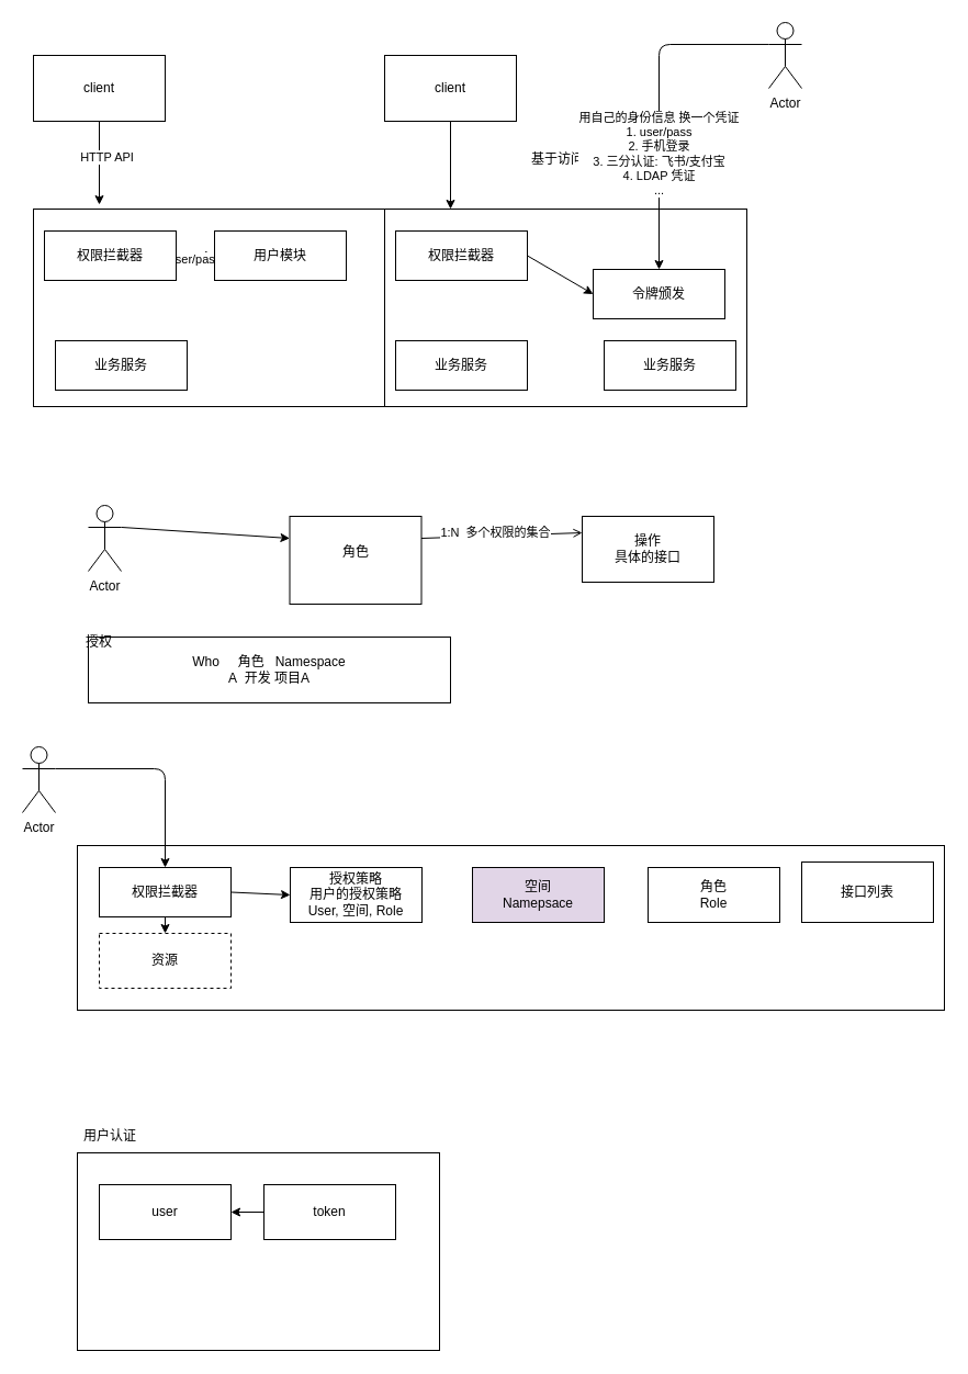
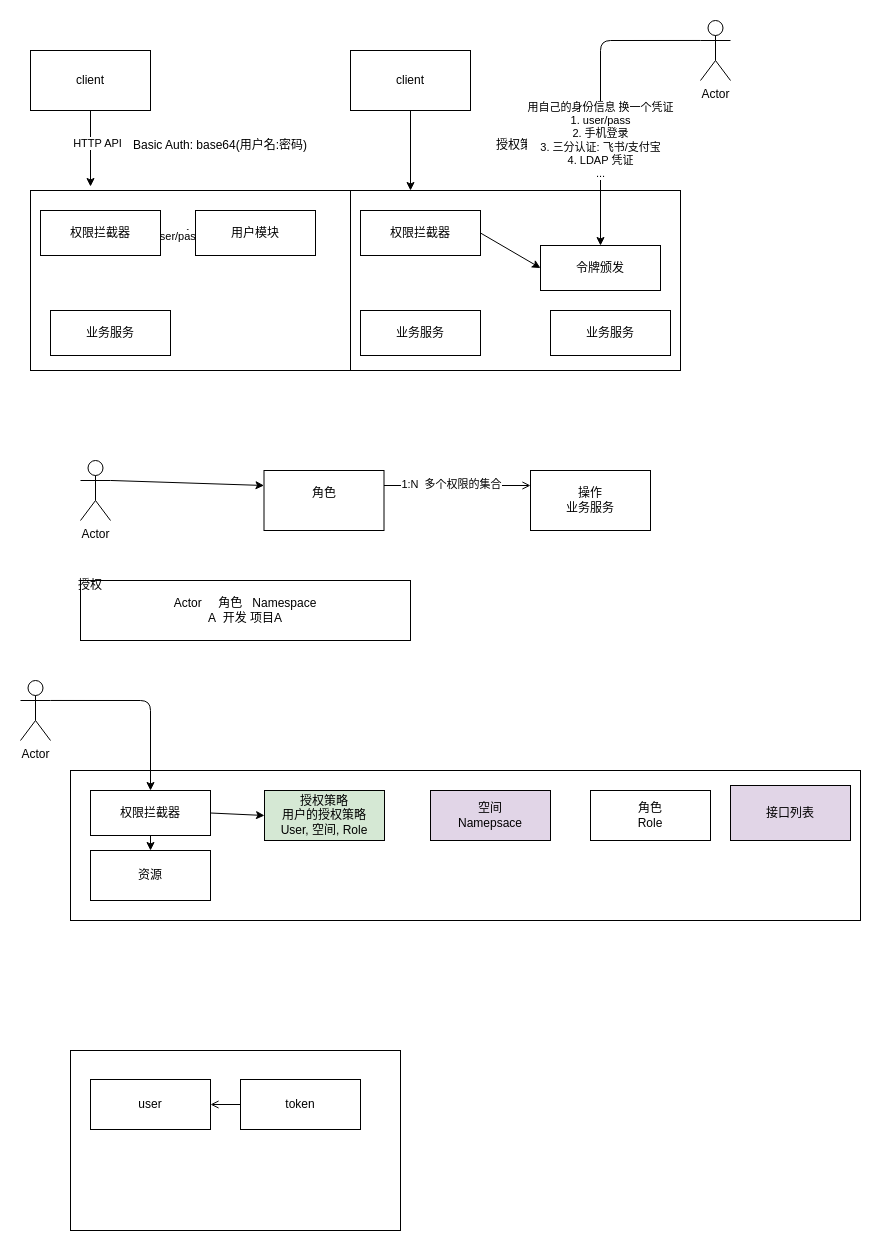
  <mxCell id="0" />
  <mxCell id="1" parent="0" />
  <mxCell id="2" value="" style="rounded=0;whiteSpace=wrap;html=1;" parent="1" vertex="1"><mxGeometry x="350" y="190" width="330" height="180" as="geometry" /></mxCell>
  <mxCell id="3" value="" style="rounded=0;whiteSpace=wrap;html=1;" parent="1" vertex="1"><mxGeometry x="30" y="190" width="320" height="180" as="geometry" /></mxCell>
  <mxCell id="4" value="client" style="rounded=0;whiteSpace=wrap;html=1;" parent="1" vertex="1"><mxGeometry x="30" y="50" width="120" height="60" as="geometry" /></mxCell>
  <mxCell id="5" style="edgeStyle=none;html=1;exitX=0.5;exitY=1;exitDx=0;exitDy=0;" parent="1" source="4" edge="1"><mxGeometry relative="1" as="geometry"><mxPoint x="90" y="186" as="targetPoint" /></mxGeometry></mxCell>
  <mxCell id="6" value="HTTP API" style="edgeLabel;html=1;align=center;verticalAlign=middle;resizable=0;points=[];" parent="5" vertex="1" connectable="0"><mxGeometry x="-0.165" y="6" relative="1" as="geometry"><mxPoint as="offset" /></mxGeometry></mxCell>
+ <mxCell id="7" value="Basic Auth: base64(用户名:密码)" style="text;html=1;align=center;verticalAlign=middle;whiteSpace=wrap;rounded=0;" parent="1" vertex="1"><mxGeometry x="130" y="130" width="180" height="30" as="geometry" /></mxCell>
  <mxCell id="8" style="edgeStyle=none;html=1;exitX=1;exitY=0.5;exitDx=0;exitDy=0;entryX=0;entryY=0.5;entryDx=0;entryDy=0;" parent="1" source="10" target="11" edge="1"><mxGeometry relative="1" as="geometry" /></mxCell>
  <mxCell id="9" value="user/pass" style="edgeLabel;html=1;align=center;verticalAlign=middle;resizable=0;points=[];" parent="8" vertex="1" connectable="0"><mxGeometry x="-0.098" y="-3" relative="1" as="geometry"><mxPoint as="offset" /></mxGeometry></mxCell>
  <mxCell id="10" value="权限拦截器" style="rounded=0;whiteSpace=wrap;html=1;" parent="1" vertex="1"><mxGeometry x="40" y="210" width="120" height="45" as="geometry" /></mxCell>
  <mxCell id="11" value="用户模块" style="rounded=0;whiteSpace=wrap;html=1;" parent="1" vertex="1"><mxGeometry x="195" y="210" width="120" height="45" as="geometry" /></mxCell>
  <mxCell id="12" value="client" style="rounded=0;whiteSpace=wrap;html=1;" parent="1" vertex="1"><mxGeometry x="350" y="50" width="120" height="60" as="geometry" /></mxCell>
  <mxCell id="13" style="edgeStyle=none;html=1;exitX=0.5;exitY=1;exitDx=0;exitDy=0;" parent="1" source="12" edge="1"><mxGeometry relative="1" as="geometry"><mxPoint x="410" y="190" as="targetPoint" /></mxGeometry></mxCell>
- <mxCell id="14" value="基于访问令牌" style="text;html=1;align=center;verticalAlign=middle;whiteSpace=wrap;rounded=0;" parent="1" vertex="1"><mxGeometry x="430" y="130" width="180" height="30" as="geometry" /></mxCell>
+ <mxCell id="14" value="授权策略" style="text;html=1;align=center;verticalAlign=middle;whiteSpace=wrap;rounded=0;" parent="1" vertex="1"><mxGeometry x="430" y="130" width="180" height="30" as="geometry" /></mxCell>
  <mxCell id="15" style="edgeStyle=orthogonalEdgeStyle;html=1;exitX=0;exitY=0.333;exitDx=0;exitDy=0;exitPerimeter=0;entryX=0.5;entryY=0;entryDx=0;entryDy=0;" parent="1" source="17" target="18" edge="1"><mxGeometry relative="1" as="geometry" /></mxCell>
  <mxCell id="16" value="用自己的身份信息 换一个凭证&lt;div&gt;1. user/pass&lt;/div&gt;&lt;div&gt;2. 手机登录&lt;/div&gt;&lt;div&gt;3. 三分认证: 飞书/支付宝&lt;/div&gt;&lt;div&gt;4. LDAP 凭证&lt;/div&gt;&lt;div&gt;...&lt;/div&gt;" style="edgeLabel;html=1;align=center;verticalAlign=middle;resizable=0;points=[];" parent="15" vertex="1" connectable="0"><mxGeometry x="0.31" y="-1" relative="1" as="geometry"><mxPoint as="offset" /></mxGeometry></mxCell>
  <mxCell id="17" value="Actor" style="shape=umlActor;verticalLabelPosition=bottom;verticalAlign=top;html=1;outlineConnect=0;" parent="1" vertex="1"><mxGeometry x="700" y="20" width="30" height="60" as="geometry" /></mxCell>
  <mxCell id="18" value="令牌颁发" style="rounded=0;whiteSpace=wrap;html=1;" parent="1" vertex="1"><mxGeometry x="540" y="245" width="120" height="45" as="geometry" /></mxCell>
  <mxCell id="19" value="业务服务" style="rounded=0;whiteSpace=wrap;html=1;" parent="1" vertex="1"><mxGeometry x="50" y="310" width="120" height="45" as="geometry" /></mxCell>
  <mxCell id="20" value="业务服务" style="rounded=0;whiteSpace=wrap;html=1;" parent="1" vertex="1"><mxGeometry x="360" y="310" width="120" height="45" as="geometry" /></mxCell>
  <mxCell id="21" value="业务服务" style="rounded=0;whiteSpace=wrap;html=1;" parent="1" vertex="1"><mxGeometry x="550" y="310" width="120" height="45" as="geometry" /></mxCell>
  <mxCell id="22" style="edgeStyle=none;html=1;exitX=1;exitY=0.5;exitDx=0;exitDy=0;entryX=0;entryY=0.5;entryDx=0;entryDy=0;" parent="1" source="23" target="18" edge="1"><mxGeometry relative="1" as="geometry" /></mxCell>
  <mxCell id="23" value="权限拦截器" style="rounded=0;whiteSpace=wrap;html=1;" parent="1" vertex="1"><mxGeometry x="360" y="210" width="120" height="45" as="geometry" /></mxCell>
- <mxCell id="24" value="操作&lt;div&gt;具体的接口&lt;/div&gt;" style="rounded=0;whiteSpace=wrap;html=1;" parent="1" vertex="1"><mxGeometry x="530" y="470" width="120" height="60" as="geometry" /></mxCell>
+ <mxCell id="24" value="操作&lt;div&gt;业务服务&lt;/div&gt;" style="rounded=0;whiteSpace=wrap;html=1;" parent="1" vertex="1"><mxGeometry x="530" y="470" width="120" height="60" as="geometry" /></mxCell>
  <mxCell id="25" style="edgeStyle=none;html=1;exitX=1;exitY=0.333;exitDx=0;exitDy=0;exitPerimeter=0;entryX=0;entryY=0.25;entryDx=0;entryDy=0;" parent="1" source="26" target="31" edge="1"><mxGeometry relative="1" as="geometry" /></mxCell>
  <mxCell id="26" value="Actor" style="shape=umlActor;verticalLabelPosition=bottom;verticalAlign=top;html=1;outlineConnect=0;" parent="1" vertex="1"><mxGeometry x="80" y="460" width="30" height="60" as="geometry" /></mxCell>
- <mxCell id="27" value="Who&amp;nbsp; &amp;nbsp; &amp;nbsp;角色&amp;nbsp; &amp;nbsp;Namespace&lt;div&gt;A&amp;nbsp; 开发 项目A&lt;/div&gt;" style="rounded=0;whiteSpace=wrap;html=1;" parent="1" vertex="1"><mxGeometry x="80" y="580" width="330" height="60" as="geometry" /></mxCell>
+ <mxCell id="27" value="Actor&amp;nbsp; &amp;nbsp; &amp;nbsp;角色&amp;nbsp; &amp;nbsp;Namespace&lt;div&gt;A&amp;nbsp; 开发 项目A&lt;/div&gt;" style="rounded=0;whiteSpace=wrap;html=1;" parent="1" vertex="1"><mxGeometry x="80" y="580" width="330" height="60" as="geometry" /></mxCell>
  <mxCell id="28" value="授权" style="text;html=1;align=center;verticalAlign=middle;whiteSpace=wrap;rounded=0;" parent="1" vertex="1"><mxGeometry x="60" y="570" width="60" height="30" as="geometry" /></mxCell>
  <mxCell id="29" style="edgeStyle=none;html=1;exitX=1;exitY=0.25;exitDx=0;exitDy=0;entryX=0;entryY=0.25;entryDx=0;entryDy=0;endArrow=open;" parent="1" source="31" target="24" edge="1"><mxGeometry relative="1" as="geometry" /></mxCell>
  <mxCell id="30" value="1:N&amp;nbsp; 多个权限的集合" style="edgeLabel;html=1;align=center;verticalAlign=middle;resizable=0;points=[];" parent="29" vertex="1" connectable="0"><mxGeometry x="0.325" y="2" relative="1" as="geometry"><mxPoint x="-30" as="offset" /></mxGeometry></mxCell>
- <mxCell id="31" value="角色&lt;div&gt;&lt;br&gt;&lt;/div&gt;" style="rounded=0;whiteSpace=wrap;html=1;" parent="1" vertex="1"><mxGeometry x="263.5" y="470" width="120" height="80" as="geometry" /></mxCell>
+ <mxCell id="31" value="角色&lt;div&gt;&lt;br&gt;&lt;/div&gt;" style="rounded=0;whiteSpace=wrap;html=1;" parent="1" vertex="1"><mxGeometry x="263.5" y="470" width="120" height="60" as="geometry" /></mxCell>
  <mxCell id="32" value="" style="rounded=0;whiteSpace=wrap;html=1;" parent="1" vertex="1"><mxGeometry x="70" y="770" width="790" height="150" as="geometry" /></mxCell>
  <mxCell id="33" style="html=1;exitX=1;exitY=0.333;exitDx=0;exitDy=0;exitPerimeter=0;entryX=0.5;entryY=0;entryDx=0;entryDy=0;edgeStyle=orthogonalEdgeStyle;" parent="1" source="34" target="38" edge="1"><mxGeometry relative="1" as="geometry" /></mxCell>
  <mxCell id="34" value="Actor" style="shape=umlActor;verticalLabelPosition=bottom;verticalAlign=top;html=1;outlineConnect=0;" parent="1" vertex="1"><mxGeometry x="20" y="680" width="30" height="60" as="geometry" /></mxCell>
- <mxCell id="35" value="资源" style="rounded=0;whiteSpace=wrap;html=1;dashed=1;" parent="1" vertex="1"><mxGeometry x="90" y="850" width="120" height="50" as="geometry" /></mxCell>
+ <mxCell id="35" value="资源" style="rounded=0;whiteSpace=wrap;html=1;" parent="1" vertex="1"><mxGeometry x="90" y="850" width="120" height="50" as="geometry" /></mxCell>
  <mxCell id="36" style="edgeStyle=none;html=1;exitX=0.5;exitY=1;exitDx=0;exitDy=0;entryX=0.5;entryY=0;entryDx=0;entryDy=0;" parent="1" source="38" target="35" edge="1"><mxGeometry relative="1" as="geometry" /></mxCell>
  <mxCell id="37" style="edgeStyle=none;html=1;exitX=1;exitY=0.5;exitDx=0;exitDy=0;entryX=0;entryY=0.5;entryDx=0;entryDy=0;" parent="1" source="38" target="39" edge="1"><mxGeometry relative="1" as="geometry" /></mxCell>
  <mxCell id="38" value="权限拦截器" style="rounded=0;whiteSpace=wrap;html=1;" parent="1" vertex="1"><mxGeometry x="90" y="790" width="120" height="45" as="geometry" /></mxCell>
- <mxCell id="39" value="授权策略&lt;div&gt;用户的授权策略&lt;/div&gt;&lt;div&gt;User, 空间, Role&lt;/div&gt;" style="rounded=0;whiteSpace=wrap;html=1;" parent="1" vertex="1"><mxGeometry x="264" y="790" width="120" height="50" as="geometry" /></mxCell>
+ <mxCell id="39" value="授权策略&lt;div&gt;用户的授权策略&lt;/div&gt;&lt;div&gt;User, 空间, Role&lt;/div&gt;" style="rounded=0;whiteSpace=wrap;html=1;fillColor=#d5e8d4;" parent="1" vertex="1"><mxGeometry x="264" y="790" width="120" height="50" as="geometry" /></mxCell>
  <mxCell id="40" value="空间&lt;div&gt;Namepsace&lt;/div&gt;" style="rounded=0;whiteSpace=wrap;html=1;fillColor=#e1d5e7;" parent="1" vertex="1"><mxGeometry x="430" y="790" width="120" height="50" as="geometry" /></mxCell>
  <mxCell id="41" value="角色&lt;div&gt;Role&lt;/div&gt;" style="rounded=0;whiteSpace=wrap;html=1;" parent="1" vertex="1"><mxGeometry x="590" y="790" width="120" height="50" as="geometry" /></mxCell>
- <mxCell id="42" value="接口列表" style="rounded=0;whiteSpace=wrap;html=1;" parent="1" vertex="1"><mxGeometry x="730" y="785" width="120" height="55" as="geometry" /></mxCell>
+ <mxCell id="42" value="接口列表" style="rounded=0;whiteSpace=wrap;html=1;fillColor=#e1d5e7;" parent="1" vertex="1"><mxGeometry x="730" y="785" width="120" height="55" as="geometry" /></mxCell>
  <mxCell id="43" value="" style="rounded=0;whiteSpace=wrap;html=1;" parent="1" vertex="1"><mxGeometry x="70" y="1050" width="330" height="180" as="geometry" /></mxCell>
- <mxCell id="44" value="用户认证" style="text;html=1;align=center;verticalAlign=middle;whiteSpace=wrap;rounded=0;" parent="1" vertex="1"><mxGeometry x="70" y="1020" width="60" height="30" as="geometry" /></mxCell>
- <mxCell id="45" style="edgeStyle=none;html=1;exitX=0;exitY=0.5;exitDx=0;exitDy=0;" parent="1" source="46" target="47" edge="1"><mxGeometry relative="1" as="geometry" /></mxCell>
+ <mxCell id="45" style="edgeStyle=none;html=1;exitX=0;exitY=0.5;exitDx=0;exitDy=0;endArrow=open;" parent="1" source="46" target="47" edge="1"><mxGeometry relative="1" as="geometry" /></mxCell>
  <mxCell id="46" value="token" style="rounded=0;whiteSpace=wrap;html=1;" parent="1" vertex="1"><mxGeometry x="240" y="1079" width="120" height="50" as="geometry" /></mxCell>
  <mxCell id="47" value="user" style="rounded=0;whiteSpace=wrap;html=1;" parent="1" vertex="1"><mxGeometry x="90" y="1079" width="120" height="50" as="geometry" /></mxCell>
